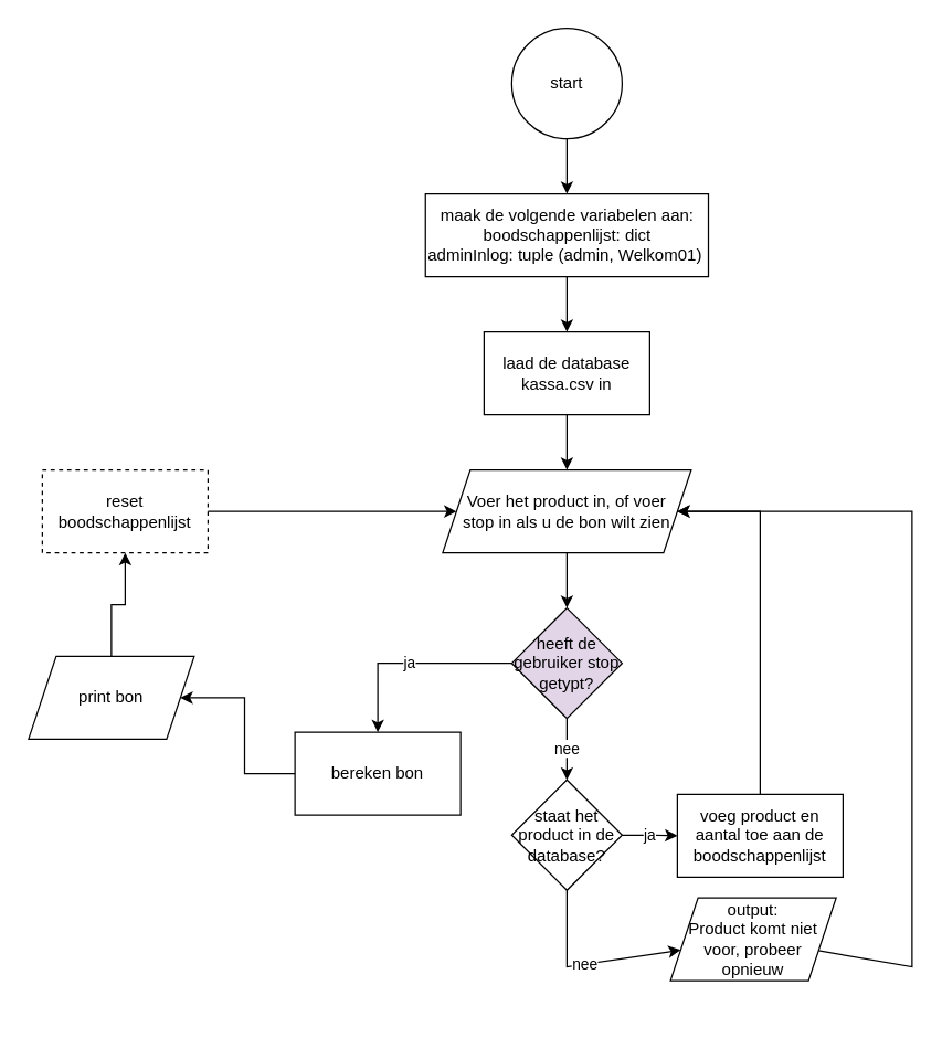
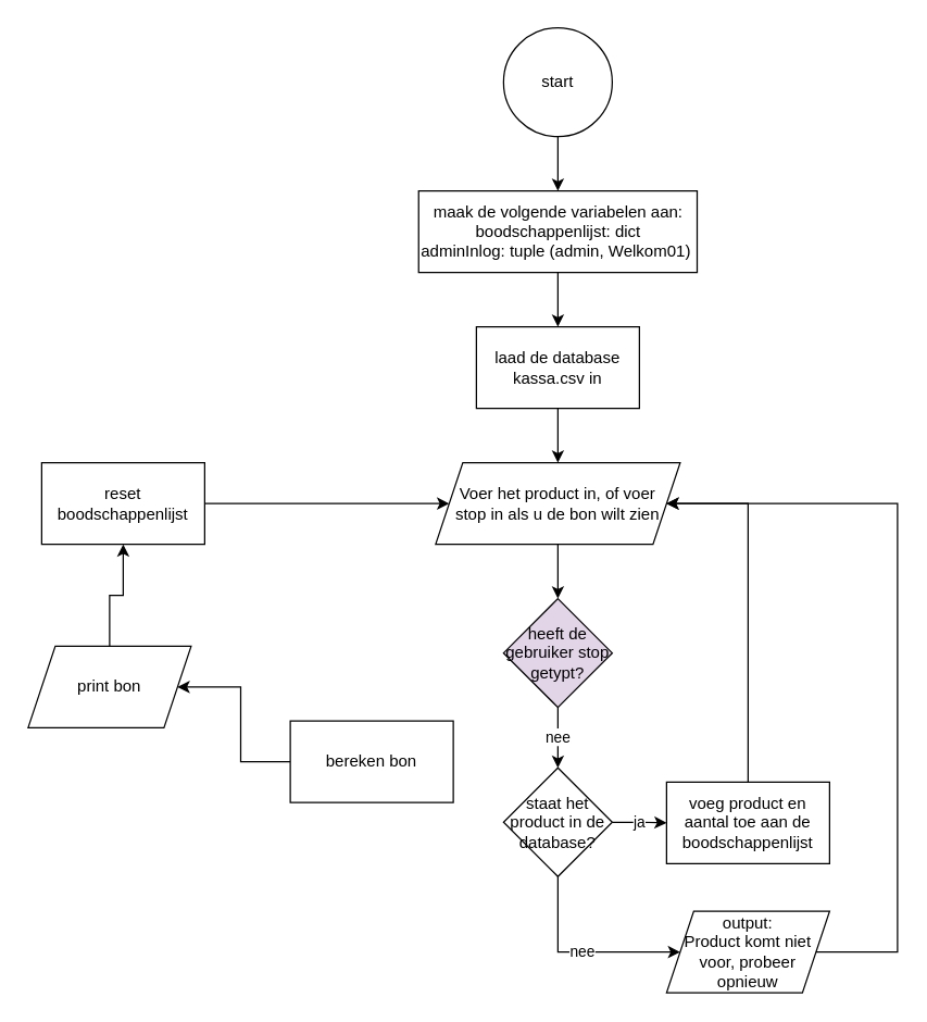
  <mxCell id="0" />
  <mxCell id="1" parent="0" />
  <mxCell id="2" value="" style="edgeStyle=orthogonalEdgeStyle;rounded=0;orthogonalLoop=1;jettySize=auto;html=1;" edge="1" parent="1" source="3" target="5"><mxGeometry relative="1" as="geometry" /></mxCell>
  <mxCell id="3" value="start" style="ellipse;whiteSpace=wrap;html=1;aspect=fixed;" vertex="1" parent="1"><mxGeometry x="370" y="20" width="80" height="80" as="geometry" /></mxCell>
  <mxCell id="4" value="" style="edgeStyle=orthogonalEdgeStyle;rounded=0;orthogonalLoop=1;jettySize=auto;html=1;" edge="1" parent="1" source="5" target="7"><mxGeometry relative="1" as="geometry" /></mxCell>
  <mxCell id="5" value="maak de volgende variabelen aan:&lt;div&gt;boodschappenlijst: dict&lt;/div&gt;&lt;div&gt;adminInlog: tuple (admin, Welkom01)&amp;nbsp;&lt;/div&gt;" style="rounded=0;whiteSpace=wrap;html=1;" vertex="1" parent="1"><mxGeometry x="307.5" y="140" width="205" height="60" as="geometry" /></mxCell>
  <mxCell id="6" value="" style="edgeStyle=orthogonalEdgeStyle;rounded=0;orthogonalLoop=1;jettySize=auto;html=1;" edge="1" parent="1" source="7" target="9"><mxGeometry relative="1" as="geometry" /></mxCell>
  <mxCell id="7" value="laad de database kassa.csv in" style="whiteSpace=wrap;html=1;rounded=0;" vertex="1" parent="1"><mxGeometry x="350" y="240" width="120" height="60" as="geometry" /></mxCell>
  <mxCell id="8" value="" style="edgeStyle=orthogonalEdgeStyle;rounded=0;orthogonalLoop=1;jettySize=auto;html=1;" edge="1" parent="1" source="9" target="12"><mxGeometry relative="1" as="geometry" /></mxCell>
  <mxCell id="9" value="Voer het product in, of voer&lt;div&gt;stop in als u de bon wilt zien&lt;/div&gt;" style="shape=parallelogram;perimeter=parallelogramPerimeter;whiteSpace=wrap;html=1;fixedSize=1;" vertex="1" parent="1"><mxGeometry x="320" y="340" width="180" height="60" as="geometry" /></mxCell>
- <mxCell id="10" value="ja" style="edgeStyle=orthogonalEdgeStyle;rounded=0;orthogonalLoop=1;jettySize=auto;html=1;" edge="1" parent="1" source="12" target="14"><mxGeometry relative="1" as="geometry" /></mxCell>
  <mxCell id="11" value="nee" style="edgeStyle=orthogonalEdgeStyle;rounded=0;orthogonalLoop=1;jettySize=auto;html=1;" edge="1" parent="1" source="12" target="20"><mxGeometry relative="1" as="geometry" /></mxCell>
  <mxCell id="12" value="heeft de gebruiker stop getypt?" style="rhombus;whiteSpace=wrap;html=1;fillColor=#e1d5e7;" vertex="1" parent="1"><mxGeometry x="370" y="440" width="80" height="80" as="geometry" /></mxCell>
  <mxCell id="13" value="" style="edgeStyle=orthogonalEdgeStyle;rounded=0;orthogonalLoop=1;jettySize=auto;html=1;" edge="1" parent="1" source="14" target="16"><mxGeometry relative="1" as="geometry" /></mxCell>
  <mxCell id="14" value="bereken bon" style="rounded=0;whiteSpace=wrap;html=1;" vertex="1" parent="1"><mxGeometry x="213" y="530" width="120" height="60" as="geometry" /></mxCell>
  <mxCell id="15" value="" style="edgeStyle=orthogonalEdgeStyle;rounded=0;orthogonalLoop=1;jettySize=auto;html=1;" edge="1" parent="1" source="16" target="17"><mxGeometry relative="1" as="geometry" /></mxCell>
  <mxCell id="16" value="print bon" style="shape=parallelogram;perimeter=parallelogramPerimeter;whiteSpace=wrap;html=1;fixedSize=1;" vertex="1" parent="1"><mxGeometry x="20" y="475" width="120" height="60" as="geometry" /></mxCell>
- <mxCell id="17" value="reset boodschappenlijst" style="rounded=0;whiteSpace=wrap;html=1;dashed=1;" vertex="1" parent="1"><mxGeometry x="30" y="340" width="120" height="60" as="geometry" /></mxCell>
+ <mxCell id="17" value="reset boodschappenlijst" style="rounded=0;whiteSpace=wrap;html=1;" vertex="1" parent="1"><mxGeometry x="30" y="340" width="120" height="60" as="geometry" /></mxCell>
  <mxCell id="18" value="" style="endArrow=classic;html=1;rounded=0;" edge="1" parent="1" source="17" target="9"><mxGeometry width="50" height="50" relative="1" as="geometry"><mxPoint x="130" y="250" as="sourcePoint" /><mxPoint x="180" y="200" as="targetPoint" /></mxGeometry></mxCell>
  <mxCell id="19" value="ja" style="edgeStyle=orthogonalEdgeStyle;rounded=0;orthogonalLoop=1;jettySize=auto;html=1;" edge="1" parent="1" source="20" target="21"><mxGeometry relative="1" as="geometry" /></mxCell>
  <mxCell id="20" value="staat het product in de database?" style="whiteSpace=wrap;html=1;shape=rhombus;perimeter=rhombusPerimeter;" vertex="1" parent="1"><mxGeometry x="370" y="564.5" width="80" height="80" as="geometry" /></mxCell>
  <mxCell id="21" value="voeg product en aantal toe aan de boodschappenlijst" style="rounded=0;whiteSpace=wrap;html=1;" vertex="1" parent="1"><mxGeometry x="490" y="575" width="120" height="60" as="geometry" /></mxCell>
  <mxCell id="22" value="" style="endArrow=classic;html=1;rounded=0;" edge="1" parent="1" source="21" target="9"><mxGeometry width="50" height="50" relative="1" as="geometry"><mxPoint x="560" y="520" as="sourcePoint" /><mxPoint x="610" y="470" as="targetPoint" /><Array as="points"><mxPoint x="550" y="370" /></Array></mxGeometry></mxCell>
- <mxCell id="23" value="output:&lt;div&gt;&lt;span style=&quot;background-color: initial;&quot;&gt;Product komt niet voor, probeer opnieuw&lt;/span&gt;&lt;/div&gt;" style="shape=parallelogram;perimeter=parallelogramPerimeter;whiteSpace=wrap;html=1;fixedSize=1;" vertex="1" parent="1"><mxGeometry x="485" y="650" width="120" height="60" as="geometry" /></mxCell>
+ <mxCell id="23" value="output:&lt;div&gt;&lt;span style=&quot;background-color: initial;&quot;&gt;Product komt niet voor, probeer opnieuw&lt;/span&gt;&lt;/div&gt;" style="shape=parallelogram;perimeter=parallelogramPerimeter;whiteSpace=wrap;html=1;fixedSize=1;" vertex="1" parent="1"><mxGeometry x="490" y="670" width="120" height="60" as="geometry" /></mxCell>
  <mxCell id="24" value="nee" style="endArrow=classic;html=1;rounded=0;" edge="1" parent="1" source="20" target="23"><mxGeometry width="50" height="50" relative="1" as="geometry"><mxPoint x="280" y="690" as="sourcePoint" /><mxPoint x="330" y="640" as="targetPoint" /><Array as="points"><mxPoint x="410" y="700" /></Array></mxGeometry></mxCell>
  <mxCell id="25" value="" style="endArrow=classic;html=1;rounded=0;" edge="1" parent="1" source="23" target="9"><mxGeometry width="50" height="50" relative="1" as="geometry"><mxPoint x="650" y="510" as="sourcePoint" /><mxPoint x="700" y="460" as="targetPoint" /><Array as="points"><mxPoint x="660" y="700" /><mxPoint x="660" y="370" /></Array></mxGeometry></mxCell>
